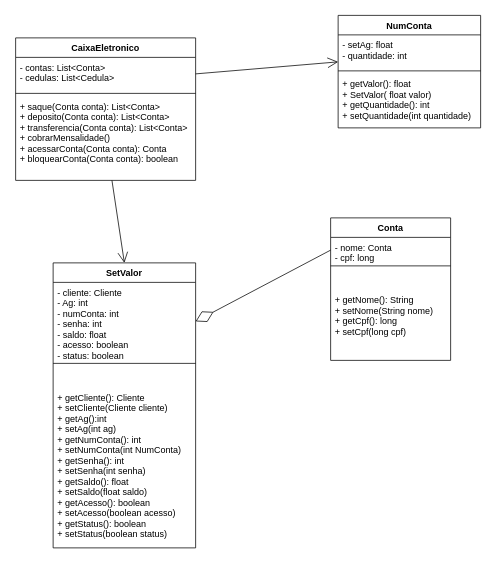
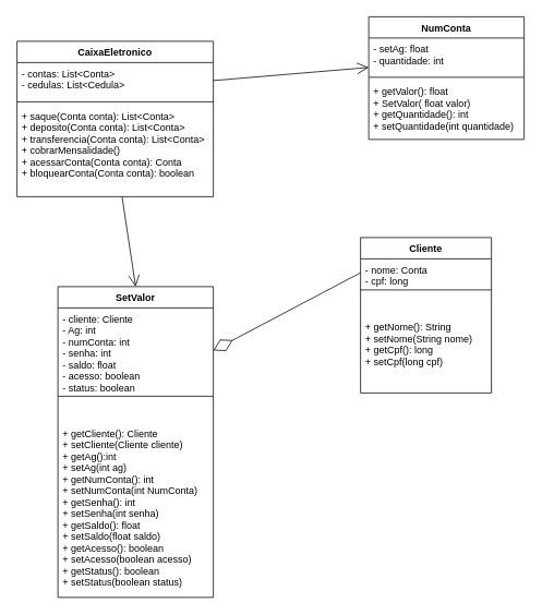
  <mxCell id="0" />
  <mxCell id="1" parent="0" />
  <mxCell id="2" value="CaixaEletronico" style="swimlane;fontStyle=1;align=center;verticalAlign=top;childLayout=stackLayout;horizontal=1;startSize=26;horizontalStack=0;resizeParent=1;resizeParentMax=0;resizeLast=0;collapsible=1;marginBottom=0;" parent="1" vertex="1"><mxGeometry x="20" y="50" width="240" height="190" as="geometry" /></mxCell>
  <mxCell id="3" value="- contas: List&lt;Conta&gt;&#10;- cedulas: List&lt;Cedula&gt;" style="text;strokeColor=none;fillColor=none;align=left;verticalAlign=top;spacingLeft=4;spacingRight=4;overflow=hidden;rotatable=0;points=[[0,0.5],[1,0.5]];portConstraint=eastwest;" parent="2" vertex="1"><mxGeometry y="26" width="240" height="44" as="geometry" /></mxCell>
  <mxCell id="4" value="" style="line;strokeWidth=1;fillColor=none;align=left;verticalAlign=middle;spacingTop=-1;spacingLeft=3;spacingRight=3;rotatable=0;labelPosition=right;points=[];portConstraint=eastwest;strokeColor=inherit;" parent="2" vertex="1"><mxGeometry y="70" width="240" height="8" as="geometry" /></mxCell>
  <mxCell id="5" value="+ saque(Conta conta): List&lt;Conta&gt;&#10;+ deposito(Conta conta): List&lt;Conta&gt;&#10;+ transferencia(Conta conta): List&lt;Conta&gt;&#10;+ cobrarMensalidade()&#10;+ acessarConta(Conta conta): Conta&#10;+ bloquearConta(Conta conta): boolean" style="text;strokeColor=none;fillColor=none;align=left;verticalAlign=top;spacingLeft=4;spacingRight=4;overflow=hidden;rotatable=0;points=[[0,0.5],[1,0.5]];portConstraint=eastwest;" parent="2" vertex="1"><mxGeometry y="78" width="240" height="112" as="geometry" /></mxCell>
  <mxCell id="6" value="SetValor" style="swimlane;fontStyle=1;align=center;verticalAlign=top;childLayout=stackLayout;horizontal=1;startSize=26;horizontalStack=0;resizeParent=1;resizeParentMax=0;resizeLast=0;collapsible=1;marginBottom=0;" parent="1" vertex="1"><mxGeometry x="70" y="350" width="190" height="380" as="geometry" /></mxCell>
  <mxCell id="7" value="- cliente: Cliente&#10;- Ag: int&#10;- numConta: int&#10;- senha: int&#10;- saldo: float&#10;- acesso: boolean&#10;- status: boolean" style="text;strokeColor=none;fillColor=none;align=left;verticalAlign=top;spacingLeft=4;spacingRight=4;overflow=hidden;rotatable=0;points=[[0,0.5],[1,0.5]];portConstraint=eastwest;" parent="6" vertex="1"><mxGeometry y="26" width="190" height="104" as="geometry" /></mxCell>
  <mxCell id="8" value="" style="line;strokeWidth=1;fillColor=none;align=left;verticalAlign=middle;spacingTop=-1;spacingLeft=3;spacingRight=3;rotatable=0;labelPosition=right;points=[];portConstraint=eastwest;strokeColor=inherit;" parent="6" vertex="1"><mxGeometry y="130" width="190" height="8" as="geometry" /></mxCell>
  <mxCell id="9" value="&#10;&#10;+ getCliente(): Cliente&#10;+ setCliente(Cliente cliente)&#10;+ getAg():int&#10;+ setAg(int ag)&#10;+ getNumConta(): int&#10;+ setNumConta(int NumConta)&#10;+ getSenha(): int&#10;+ setSenha(int senha)&#10;+ getSaldo(): float&#10;+ setSaldo(float saldo)&#10;+ getAcesso(): boolean&#10;+ setAcesso(boolean acesso)&#10;+ getStatus(): boolean&#10;+ setStatus(boolean status)" style="text;strokeColor=none;fillColor=none;align=left;verticalAlign=top;spacingLeft=4;spacingRight=4;overflow=hidden;rotatable=0;points=[[0,0.5],[1,0.5]];portConstraint=eastwest;" parent="6" vertex="1"><mxGeometry y="138" width="190" height="242" as="geometry" /></mxCell>
- <mxCell id="10" value="Conta" style="swimlane;fontStyle=1;align=center;verticalAlign=top;childLayout=stackLayout;horizontal=1;startSize=26;horizontalStack=0;resizeParent=1;resizeParentMax=0;resizeLast=0;collapsible=1;marginBottom=0;" parent="1" vertex="1"><mxGeometry x="440" y="290" width="160" height="190" as="geometry" /></mxCell>
+ <mxCell id="10" value="Cliente" style="swimlane;fontStyle=1;align=center;verticalAlign=top;childLayout=stackLayout;horizontal=1;startSize=26;horizontalStack=0;resizeParent=1;resizeParentMax=0;resizeLast=0;collapsible=1;marginBottom=0;" parent="1" vertex="1"><mxGeometry x="440" y="290" width="160" height="190" as="geometry" /></mxCell>
  <mxCell id="11" value="- nome: Conta&#10;- cpf: long" style="text;strokeColor=none;fillColor=none;align=left;verticalAlign=top;spacingLeft=4;spacingRight=4;overflow=hidden;rotatable=0;points=[[0,0.5],[1,0.5]];portConstraint=eastwest;" parent="10" vertex="1"><mxGeometry y="26" width="160" height="34" as="geometry" /></mxCell>
  <mxCell id="12" value="" style="line;strokeWidth=1;fillColor=none;align=left;verticalAlign=middle;spacingTop=-1;spacingLeft=3;spacingRight=3;rotatable=0;labelPosition=right;points=[];portConstraint=eastwest;strokeColor=inherit;" parent="10" vertex="1"><mxGeometry y="60" width="160" height="8" as="geometry" /></mxCell>
  <mxCell id="13" value="&#10;&#10;+ getNome(): String&#10;+ setNome(String nome)&#10;+ getCpf(): long&#10;+ setCpf(long cpf)" style="text;strokeColor=none;fillColor=none;align=left;verticalAlign=top;spacingLeft=4;spacingRight=4;overflow=hidden;rotatable=0;points=[[0,0.5],[1,0.5]];portConstraint=eastwest;" parent="10" vertex="1"><mxGeometry y="68" width="160" height="122" as="geometry" /></mxCell>
  <mxCell id="14" value="" style="endArrow=open;endFill=1;endSize=12;html=1;rounded=0;entryX=0.5;entryY=0;entryDx=0;entryDy=0;" parent="1" source="5" target="6" edge="1"><mxGeometry width="160" relative="1" as="geometry"><mxPoint x="150" y="166" as="sourcePoint" /><mxPoint x="370" y="216" as="targetPoint" /></mxGeometry></mxCell>
  <mxCell id="15" value="" style="endArrow=diamondThin;endFill=0;endSize=24;html=1;rounded=0;entryX=1;entryY=0.5;entryDx=0;entryDy=0;exitX=0;exitY=0.5;exitDx=0;exitDy=0;" parent="1" source="11" target="7" edge="1"><mxGeometry width="160" relative="1" as="geometry"><mxPoint x="300" y="370" as="sourcePoint" /><mxPoint x="460" y="370" as="targetPoint" /></mxGeometry></mxCell>
  <mxCell id="16" value="NumConta" style="swimlane;fontStyle=1;align=center;verticalAlign=top;childLayout=stackLayout;horizontal=1;startSize=26;horizontalStack=0;resizeParent=1;resizeParentMax=0;resizeLast=0;collapsible=1;marginBottom=0;" parent="1" vertex="1"><mxGeometry x="450" y="20" width="190" height="150" as="geometry" /></mxCell>
  <mxCell id="17" value="- setAg: float&#10;- quantidade: int" style="text;strokeColor=none;fillColor=none;align=left;verticalAlign=top;spacingLeft=4;spacingRight=4;overflow=hidden;rotatable=0;points=[[0,0.5],[1,0.5]];portConstraint=eastwest;" parent="16" vertex="1"><mxGeometry y="26" width="190" height="44" as="geometry" /></mxCell>
  <mxCell id="18" value="" style="line;strokeWidth=1;fillColor=none;align=left;verticalAlign=middle;spacingTop=-1;spacingLeft=3;spacingRight=3;rotatable=0;labelPosition=right;points=[];portConstraint=eastwest;strokeColor=inherit;" parent="16" vertex="1"><mxGeometry y="70" width="190" height="8" as="geometry" /></mxCell>
  <mxCell id="19" value="+ getValor(): float&#10;+ SetValor( float valor)&#10;+ getQuantidade(): int&#10;+ setQuantidade(int quantidade)" style="text;strokeColor=none;fillColor=none;align=left;verticalAlign=top;spacingLeft=4;spacingRight=4;overflow=hidden;rotatable=0;points=[[0,0.5],[1,0.5]];portConstraint=eastwest;" parent="16" vertex="1"><mxGeometry y="78" width="190" height="72" as="geometry" /></mxCell>
  <mxCell id="20" value="" style="endArrow=open;endFill=1;endSize=12;html=1;rounded=0;entryX=0;entryY=0.818;entryDx=0;entryDy=0;exitX=1;exitY=0.5;exitDx=0;exitDy=0;entryPerimeter=0;" parent="1" source="3" target="17" edge="1"><mxGeometry width="160" relative="1" as="geometry"><mxPoint x="156" y="200.006" as="sourcePoint" /><mxPoint x="160" y="340" as="targetPoint" /></mxGeometry></mxCell>
